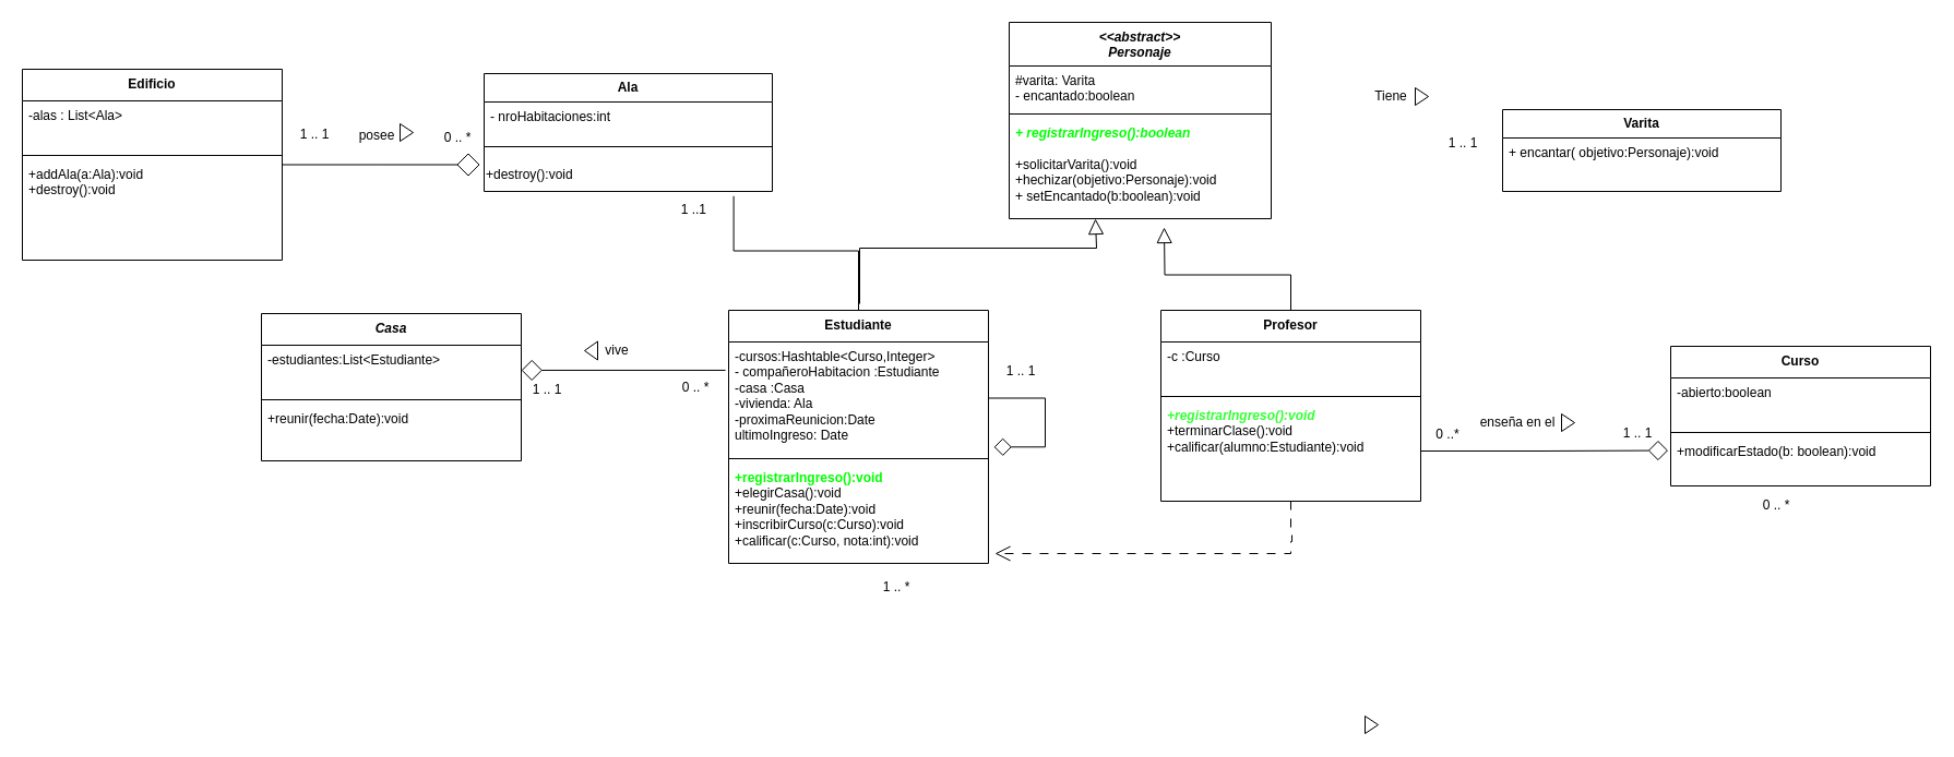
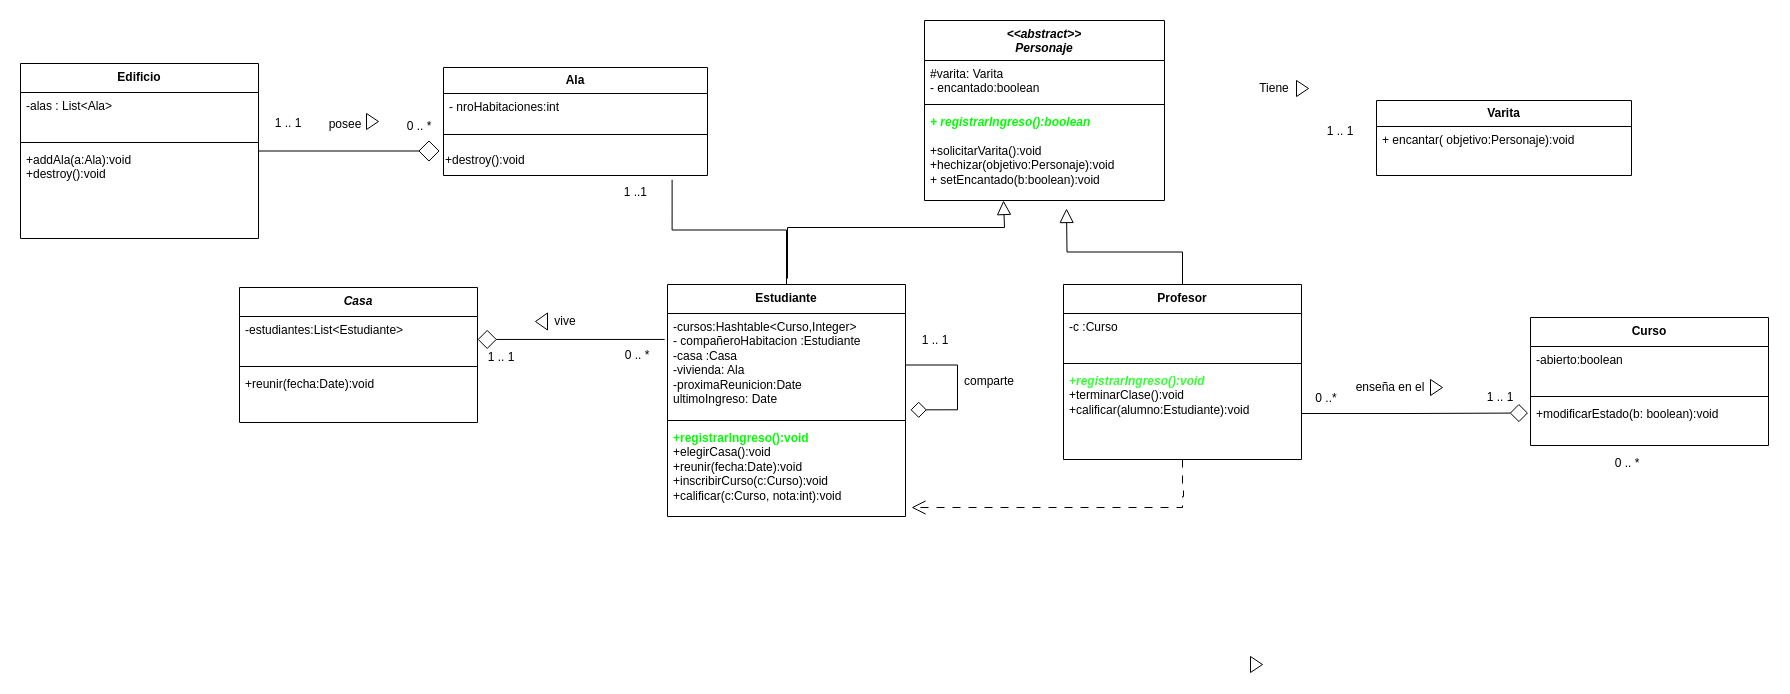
  <mxCell id="0" />
  <mxCell id="1" parent="0" />
  <mxCell id="2" value="&lt;div&gt;&lt;i&gt;&amp;lt;&amp;lt;abstract&amp;gt;&amp;gt;&lt;/i&gt;&lt;/div&gt;&lt;i&gt;Personaje&lt;/i&gt;" style="swimlane;fontStyle=1;align=center;verticalAlign=top;childLayout=stackLayout;horizontal=1;startSize=40;horizontalStack=0;resizeParent=1;resizeParentMax=0;resizeLast=0;collapsible=1;marginBottom=0;whiteSpace=wrap;html=1;" parent="1" vertex="1"><mxGeometry x="924" y="20" width="240" height="180" as="geometry" /></mxCell>
  <mxCell id="3" value="#varita: Varita&lt;div&gt;- encantado:boolean&lt;/div&gt;" style="text;strokeColor=none;fillColor=none;align=left;verticalAlign=top;spacingLeft=4;spacingRight=4;overflow=hidden;rotatable=0;points=[[0,0.5],[1,0.5]];portConstraint=eastwest;whiteSpace=wrap;html=1;" parent="2" vertex="1"><mxGeometry y="40" width="240" height="40" as="geometry" /></mxCell>
  <mxCell id="4" value="" style="line;strokeWidth=1;fillColor=none;align=left;verticalAlign=middle;spacingTop=-1;spacingLeft=3;spacingRight=3;rotatable=0;labelPosition=right;points=[];portConstraint=eastwest;strokeColor=inherit;" parent="2" vertex="1"><mxGeometry y="80" width="240" height="8" as="geometry" /></mxCell>
  <mxCell id="5" value="&lt;i&gt;&lt;b&gt;&lt;font color=&quot;#00ff00&quot;&gt;+ registrarIngreso():boolean&lt;/font&gt;&lt;/b&gt;&lt;/i&gt;&lt;div&gt;&lt;i&gt;&lt;br&gt;&lt;/i&gt;&lt;/div&gt;&lt;div&gt;+solicitarVarita():void&lt;/div&gt;&lt;div&gt;+hechizar(objetivo:Personaje):void&lt;/div&gt;&lt;div&gt;+ setEncantado(b:boolean):void&lt;/div&gt;" style="text;strokeColor=none;fillColor=none;align=left;verticalAlign=top;spacingLeft=4;spacingRight=4;overflow=hidden;rotatable=0;points=[[0,0.5],[1,0.5]];portConstraint=eastwest;whiteSpace=wrap;html=1;" parent="2" vertex="1"><mxGeometry y="88" width="240" height="92" as="geometry" /></mxCell>
  <mxCell id="6" style="edgeStyle=orthogonalEdgeStyle;rounded=0;orthogonalLoop=1;jettySize=auto;html=1;endArrow=block;endFill=0;endSize=12;" parent="1" edge="1"><mxGeometry relative="1" as="geometry"><mxPoint x="1003" y="200" as="targetPoint" /><Array as="points"><mxPoint x="787" y="227" /><mxPoint x="1004" y="227" /><mxPoint x="1004" y="200" /></Array><mxPoint x="787" y="278" as="sourcePoint" /></mxGeometry></mxCell>
  <mxCell id="7" value="&lt;div&gt;&lt;span style=&quot;background-color: initial;&quot;&gt;Estudiante&lt;/span&gt;&lt;br&gt;&lt;/div&gt;" style="swimlane;fontStyle=1;align=center;verticalAlign=top;childLayout=stackLayout;horizontal=1;startSize=29;horizontalStack=0;resizeParent=1;resizeParentMax=0;resizeLast=0;collapsible=1;marginBottom=0;whiteSpace=wrap;html=1;" parent="1" vertex="1"><mxGeometry x="667" y="284" width="238" height="232" as="geometry" /></mxCell>
  <mxCell id="8" style="edgeStyle=orthogonalEdgeStyle;rounded=0;orthogonalLoop=1;jettySize=auto;html=1;endArrow=diamond;endFill=0;endSize=14;" parent="7" source="9" edge="1"><mxGeometry relative="1" as="geometry"><mxPoint x="243" y="125.333" as="targetPoint" /><Array as="points"><mxPoint x="290" y="81" /><mxPoint x="290" y="125" /></Array></mxGeometry></mxCell>
  <mxCell id="9" value="-cursos:Hashtable&amp;lt;Curso,Integer&amp;gt;&lt;div&gt;- compañeroHabitacion :Estudiante&lt;/div&gt;&lt;div&gt;-casa :Casa&lt;/div&gt;&lt;div&gt;-vivienda: Ala&lt;/div&gt;&lt;div&gt;-proximaReunicion:Date&lt;/div&gt;&lt;div&gt;ultimoIngreso: Date&lt;/div&gt;" style="text;strokeColor=none;fillColor=none;align=left;verticalAlign=top;spacingLeft=4;spacingRight=4;overflow=hidden;rotatable=0;points=[[0,0.5],[1,0.5]];portConstraint=eastwest;whiteSpace=wrap;html=1;" parent="7" vertex="1"><mxGeometry y="29" width="238" height="103" as="geometry" /></mxCell>
  <mxCell id="10" value="" style="line;strokeWidth=1;fillColor=none;align=left;verticalAlign=middle;spacingTop=-1;spacingLeft=3;spacingRight=3;rotatable=0;labelPosition=right;points=[];portConstraint=eastwest;strokeColor=inherit;" parent="7" vertex="1"><mxGeometry y="132" width="238" height="8" as="geometry" /></mxCell>
  <mxCell id="11" value="&lt;div&gt;&lt;div&gt;&lt;font color=&quot;#00ff00&quot;&gt;&lt;b&gt;+registrarIngreso():void&lt;/b&gt;&lt;/font&gt;&lt;/div&gt;&lt;/div&gt;+elegirCasa():void&lt;div&gt;&lt;span style=&quot;background-color: initial;&quot;&gt;+reunir(fecha:Date):void&lt;/span&gt;&lt;br&gt;&lt;/div&gt;&lt;div&gt;+inscribirCurso(c:Curso):void&lt;/div&gt;&lt;div&gt;+calificar(c:Curso, nota:int):void&lt;/div&gt;" style="text;strokeColor=none;fillColor=none;align=left;verticalAlign=top;spacingLeft=4;spacingRight=4;overflow=hidden;rotatable=0;points=[[0,0.5],[1,0.5]];portConstraint=eastwest;whiteSpace=wrap;html=1;" parent="7" vertex="1"><mxGeometry y="140" width="238" height="92" as="geometry" /></mxCell>
  <mxCell id="12" value="&lt;b&gt;Varita&lt;/b&gt;" style="swimlane;fontStyle=0;childLayout=stackLayout;horizontal=1;startSize=26;fillColor=none;horizontalStack=0;resizeParent=1;resizeParentMax=0;resizeLast=0;collapsible=1;marginBottom=0;whiteSpace=wrap;html=1;" parent="1" vertex="1"><mxGeometry x="1376" y="100" width="255" height="75" as="geometry" /></mxCell>
  <mxCell id="13" value="+ encantar( objetivo:Personaje):void" style="text;strokeColor=none;fillColor=none;align=left;verticalAlign=top;spacingLeft=4;spacingRight=4;overflow=hidden;rotatable=0;points=[[0,0.5],[1,0.5]];portConstraint=eastwest;whiteSpace=wrap;html=1;" parent="12" vertex="1"><mxGeometry y="26" width="255" height="49" as="geometry" /></mxCell>
  <mxCell id="14" value="&lt;b&gt;Ala&lt;/b&gt;" style="swimlane;fontStyle=0;childLayout=stackLayout;horizontal=1;startSize=26;fillColor=none;horizontalStack=0;resizeParent=1;resizeParentMax=0;resizeLast=0;collapsible=1;marginBottom=0;whiteSpace=wrap;html=1;" parent="1" vertex="1"><mxGeometry x="443" y="67" width="264" height="108" as="geometry" /></mxCell>
  <mxCell id="15" value="- nroHabitaciones:int" style="text;strokeColor=none;fillColor=none;align=left;verticalAlign=top;spacingLeft=4;spacingRight=4;overflow=hidden;rotatable=0;points=[[0,0.5],[1,0.5]];portConstraint=eastwest;whiteSpace=wrap;html=1;" parent="14" vertex="1"><mxGeometry y="26" width="264" height="30" as="geometry" /></mxCell>
  <mxCell id="16" value="" style="line;strokeWidth=1;fillColor=none;align=left;verticalAlign=middle;spacingTop=-1;spacingLeft=3;spacingRight=3;rotatable=0;labelPosition=right;points=[];portConstraint=eastwest;strokeColor=inherit;" parent="14" vertex="1"><mxGeometry y="56" width="264" height="22" as="geometry" /></mxCell>
  <mxCell id="17" value="+destroy():void" style="text;html=1;align=left;verticalAlign=middle;whiteSpace=wrap;rounded=0;" parent="14" vertex="1"><mxGeometry y="78" width="264" height="30" as="geometry" /></mxCell>
  <mxCell id="18" value="&lt;div&gt;&lt;i style=&quot;background-color: initial;&quot;&gt;Casa&lt;/i&gt;&lt;br&gt;&lt;/div&gt;" style="swimlane;fontStyle=1;align=center;verticalAlign=top;childLayout=stackLayout;horizontal=1;startSize=29;horizontalStack=0;resizeParent=1;resizeParentMax=0;resizeLast=0;collapsible=1;marginBottom=0;whiteSpace=wrap;html=1;" parent="1" vertex="1"><mxGeometry x="239" y="287" width="238" height="135" as="geometry" /></mxCell>
  <mxCell id="19" value="-estudiantes:List&amp;lt;Estudiante&amp;gt;&lt;div&gt;&lt;br&gt;&lt;/div&gt;" style="text;strokeColor=none;fillColor=none;align=left;verticalAlign=top;spacingLeft=4;spacingRight=4;overflow=hidden;rotatable=0;points=[[0,0.5],[1,0.5]];portConstraint=eastwest;whiteSpace=wrap;html=1;" parent="18" vertex="1"><mxGeometry y="29" width="238" height="46" as="geometry" /></mxCell>
  <mxCell id="20" value="" style="line;strokeWidth=1;fillColor=none;align=left;verticalAlign=middle;spacingTop=-1;spacingLeft=3;spacingRight=3;rotatable=0;labelPosition=right;points=[];portConstraint=eastwest;strokeColor=inherit;" parent="18" vertex="1"><mxGeometry y="75" width="238" height="8" as="geometry" /></mxCell>
  <mxCell id="21" value="+reunir(fecha:Date):void" style="text;strokeColor=none;fillColor=none;align=left;verticalAlign=top;spacingLeft=4;spacingRight=4;overflow=hidden;rotatable=0;points=[[0,0.5],[1,0.5]];portConstraint=eastwest;whiteSpace=wrap;html=1;" parent="18" vertex="1"><mxGeometry y="83" width="238" height="52" as="geometry" /></mxCell>
  <mxCell id="22" style="edgeStyle=orthogonalEdgeStyle;rounded=0;orthogonalLoop=1;jettySize=auto;html=1;endArrow=block;endFill=0;endSize=12;" parent="1" source="24" edge="1"><mxGeometry relative="1" as="geometry"><mxPoint x="1066" y="208" as="targetPoint" /></mxGeometry></mxCell>
  <mxCell id="23" style="edgeStyle=orthogonalEdgeStyle;rounded=0;orthogonalLoop=1;jettySize=auto;html=1;dashed=1;dashPattern=8 8;endArrow=open;endFill=0;endSize=12;" parent="1" source="24" edge="1"><mxGeometry relative="1" as="geometry"><mxPoint x="911" y="507" as="targetPoint" /><Array as="points"><mxPoint x="1182" y="487" /><mxPoint x="1183" y="487" /><mxPoint x="1183" y="496" /><mxPoint x="1182" y="496" /></Array></mxGeometry></mxCell>
  <mxCell id="24" value="&lt;div&gt;&lt;span style=&quot;background-color: initial;&quot;&gt;Profesor&lt;/span&gt;&lt;br&gt;&lt;/div&gt;" style="swimlane;fontStyle=1;align=center;verticalAlign=top;childLayout=stackLayout;horizontal=1;startSize=29;horizontalStack=0;resizeParent=1;resizeParentMax=0;resizeLast=0;collapsible=1;marginBottom=0;whiteSpace=wrap;html=1;" parent="1" vertex="1"><mxGeometry x="1063" y="284" width="238" height="175" as="geometry" /></mxCell>
  <mxCell id="25" value="-c :Curso" style="text;strokeColor=none;fillColor=none;align=left;verticalAlign=top;spacingLeft=4;spacingRight=4;overflow=hidden;rotatable=0;points=[[0,0.5],[1,0.5]];portConstraint=eastwest;whiteSpace=wrap;html=1;" parent="24" vertex="1"><mxGeometry y="29" width="238" height="46" as="geometry" /></mxCell>
  <mxCell id="26" value="" style="line;strokeWidth=1;fillColor=none;align=left;verticalAlign=middle;spacingTop=-1;spacingLeft=3;spacingRight=3;rotatable=0;labelPosition=right;points=[];portConstraint=eastwest;strokeColor=inherit;" parent="24" vertex="1"><mxGeometry y="75" width="238" height="8" as="geometry" /></mxCell>
  <mxCell id="27" value="&lt;div&gt;&lt;i&gt;&lt;b&gt;&lt;font color=&quot;#33ff33&quot;&gt;+registrarIngreso():void&lt;/font&gt;&lt;/b&gt;&lt;/i&gt;&lt;/div&gt;&lt;div&gt;+terminarClase():void&lt;/div&gt;&lt;div&gt;+calificar(alumno:Estudiante):void&lt;/div&gt;" style="text;strokeColor=none;fillColor=none;align=left;verticalAlign=top;spacingLeft=4;spacingRight=4;overflow=hidden;rotatable=0;points=[[0,0.5],[1,0.5]];portConstraint=eastwest;whiteSpace=wrap;html=1;" parent="24" vertex="1"><mxGeometry y="83" width="238" height="92" as="geometry" /></mxCell>
  <mxCell id="28" value="&lt;div&gt;&lt;span style=&quot;background-color: initial;&quot;&gt;Curso&lt;/span&gt;&lt;br&gt;&lt;/div&gt;" style="swimlane;fontStyle=1;align=center;verticalAlign=top;childLayout=stackLayout;horizontal=1;startSize=29;horizontalStack=0;resizeParent=1;resizeParentMax=0;resizeLast=0;collapsible=1;marginBottom=0;whiteSpace=wrap;html=1;" parent="1" vertex="1"><mxGeometry x="1530" y="317" width="238" height="128" as="geometry" /></mxCell>
  <mxCell id="29" value="-abierto:boolean" style="text;strokeColor=none;fillColor=none;align=left;verticalAlign=top;spacingLeft=4;spacingRight=4;overflow=hidden;rotatable=0;points=[[0,0.5],[1,0.5]];portConstraint=eastwest;whiteSpace=wrap;html=1;" parent="28" vertex="1"><mxGeometry y="29" width="238" height="46" as="geometry" /></mxCell>
  <mxCell id="30" value="" style="line;strokeWidth=1;fillColor=none;align=left;verticalAlign=middle;spacingTop=-1;spacingLeft=3;spacingRight=3;rotatable=0;labelPosition=right;points=[];portConstraint=eastwest;strokeColor=inherit;" parent="28" vertex="1"><mxGeometry y="75" width="238" height="8" as="geometry" /></mxCell>
  <mxCell id="31" value="+modificarEstado(b: boolean):void" style="text;strokeColor=none;fillColor=none;align=left;verticalAlign=top;spacingLeft=4;spacingRight=4;overflow=hidden;rotatable=0;points=[[0,0.5],[1,0.5]];portConstraint=eastwest;whiteSpace=wrap;html=1;" parent="28" vertex="1"><mxGeometry y="83" width="238" height="45" as="geometry" /></mxCell>
  <mxCell id="32" style="edgeStyle=orthogonalEdgeStyle;rounded=0;orthogonalLoop=1;jettySize=auto;html=1;entryX=-0.01;entryY=0.278;entryDx=0;entryDy=0;entryPerimeter=0;endArrow=diamond;endFill=0;endSize=16;" parent="1" source="27" target="31" edge="1"><mxGeometry relative="1" as="geometry" /></mxCell>
  <mxCell id="33" value="1 .. 1" style="text;html=1;align=center;verticalAlign=middle;whiteSpace=wrap;rounded=0;" parent="1" vertex="1"><mxGeometry x="1470" y="382" width="60" height="30" as="geometry" /></mxCell>
  <mxCell id="34" value="0 ..*" style="text;html=1;align=center;verticalAlign=middle;whiteSpace=wrap;rounded=0;" parent="1" vertex="1"><mxGeometry x="1296" y="383" width="60" height="30" as="geometry" /></mxCell>
  <mxCell id="35" value="enseña en el" style="text;html=1;align=center;verticalAlign=middle;whiteSpace=wrap;rounded=0;" parent="1" vertex="1"><mxGeometry x="1350" y="372" width="80" height="30" as="geometry" /></mxCell>
  <mxCell id="36" value="" style="triangle;whiteSpace=wrap;html=1;" parent="1" vertex="1"><mxGeometry x="1430" y="379" width="12" height="16" as="geometry" /></mxCell>
  <mxCell id="37" value="1 .. 1" style="text;html=1;align=center;verticalAlign=middle;whiteSpace=wrap;rounded=0;" parent="1" vertex="1"><mxGeometry x="1310" y="116" width="60" height="30" as="geometry" /></mxCell>
  <mxCell id="38" value="Tiene" style="text;html=1;align=center;verticalAlign=middle;whiteSpace=wrap;rounded=0;" parent="1" vertex="1"><mxGeometry x="1244" y="73" width="60" height="30" as="geometry" /></mxCell>
  <mxCell id="39" value="" style="triangle;whiteSpace=wrap;html=1;" parent="1" vertex="1"><mxGeometry x="1296" y="80" width="12" height="16" as="geometry" /></mxCell>
  <mxCell id="40" value="0 .. *" style="text;html=1;align=center;verticalAlign=middle;whiteSpace=wrap;rounded=0;" parent="1" vertex="1"><mxGeometry x="1597" y="448" width="60" height="30" as="geometry" /></mxCell>
  <mxCell id="41" value="1 .. 1" style="text;html=1;align=center;verticalAlign=middle;whiteSpace=wrap;rounded=0;" parent="1" vertex="1"><mxGeometry x="905" y="325" width="60" height="30" as="geometry" /></mxCell>
+ <mxCell id="42" value="comparte" style="text;html=1;align=center;verticalAlign=middle;whiteSpace=wrap;rounded=0;" parent="1" vertex="1"><mxGeometry x="959" y="366" width="60" height="30" as="geometry" /></mxCell>
  <mxCell id="43" value="0 .. *" style="text;html=1;align=center;verticalAlign=middle;whiteSpace=wrap;rounded=0;" parent="1" vertex="1"><mxGeometry x="607" y="339.5" width="60" height="30" as="geometry" /></mxCell>
  <mxCell id="44" style="edgeStyle=orthogonalEdgeStyle;rounded=0;orthogonalLoop=1;jettySize=auto;html=1;entryX=-0.012;entryY=0.252;entryDx=0;entryDy=0;entryPerimeter=0;endArrow=none;endFill=0;startArrow=diamond;startFill=0;endSize=17;targetPerimeterSpacing=10;startSize=17;" parent="1" source="19" target="9" edge="1"><mxGeometry relative="1" as="geometry" /></mxCell>
  <mxCell id="45" value="1 .. 1" style="text;html=1;align=center;verticalAlign=middle;whiteSpace=wrap;rounded=0;" parent="1" vertex="1"><mxGeometry x="471" y="342" width="60" height="30" as="geometry" /></mxCell>
  <mxCell id="46" value="vive" style="text;html=1;align=center;verticalAlign=middle;whiteSpace=wrap;rounded=0;" parent="1" vertex="1"><mxGeometry x="535" y="306" width="60" height="30" as="geometry" /></mxCell>
  <mxCell id="47" value="" style="triangle;whiteSpace=wrap;html=1;rotation=-180;" parent="1" vertex="1"><mxGeometry x="535" y="312.5" width="12" height="17" as="geometry" /></mxCell>
  <mxCell id="48" style="edgeStyle=orthogonalEdgeStyle;rounded=0;orthogonalLoop=1;jettySize=auto;html=1;endArrow=diamond;endFill=0;endSize=19;" parent="1" source="49" edge="1"><mxGeometry relative="1" as="geometry"><mxPoint x="439.167" y="150.5" as="targetPoint" /></mxGeometry></mxCell>
  <mxCell id="49" value="&lt;div&gt;&lt;span style=&quot;background-color: initial;&quot;&gt;Edificio&lt;/span&gt;&lt;br&gt;&lt;/div&gt;" style="swimlane;fontStyle=1;align=center;verticalAlign=top;childLayout=stackLayout;horizontal=1;startSize=29;horizontalStack=0;resizeParent=1;resizeParentMax=0;resizeLast=0;collapsible=1;marginBottom=0;whiteSpace=wrap;html=1;" parent="1" vertex="1"><mxGeometry x="20" y="63" width="238" height="175" as="geometry" /></mxCell>
  <mxCell id="50" value="-alas : List&amp;lt;Ala&amp;gt;" style="text;strokeColor=none;fillColor=none;align=left;verticalAlign=top;spacingLeft=4;spacingRight=4;overflow=hidden;rotatable=0;points=[[0,0.5],[1,0.5]];portConstraint=eastwest;whiteSpace=wrap;html=1;" parent="49" vertex="1"><mxGeometry y="29" width="238" height="46" as="geometry" /></mxCell>
  <mxCell id="51" value="" style="line;strokeWidth=1;fillColor=none;align=left;verticalAlign=middle;spacingTop=-1;spacingLeft=3;spacingRight=3;rotatable=0;labelPosition=right;points=[];portConstraint=eastwest;strokeColor=inherit;" parent="49" vertex="1"><mxGeometry y="75" width="238" height="8" as="geometry" /></mxCell>
  <mxCell id="52" value="+addAla(a:Ala):void&lt;div&gt;+destroy():void&lt;/div&gt;" style="text;strokeColor=none;fillColor=none;align=left;verticalAlign=top;spacingLeft=4;spacingRight=4;overflow=hidden;rotatable=0;points=[[0,0.5],[1,0.5]];portConstraint=eastwest;whiteSpace=wrap;html=1;" parent="49" vertex="1"><mxGeometry y="83" width="238" height="92" as="geometry" /></mxCell>
  <mxCell id="53" value="0 .. *" style="text;html=1;align=center;verticalAlign=middle;whiteSpace=wrap;rounded=0;" parent="1" vertex="1"><mxGeometry x="389" y="111" width="60" height="30" as="geometry" /></mxCell>
  <mxCell id="54" value="posee" style="text;html=1;align=center;verticalAlign=middle;whiteSpace=wrap;rounded=0;" parent="1" vertex="1"><mxGeometry x="315" y="109" width="60" height="30" as="geometry" /></mxCell>
  <mxCell id="55" value="" style="triangle;whiteSpace=wrap;html=1;" parent="1" vertex="1"><mxGeometry x="366" y="113" width="12" height="16" as="geometry" /></mxCell>
  <mxCell id="56" value="1 .. 1" style="text;html=1;align=center;verticalAlign=middle;whiteSpace=wrap;rounded=0;" parent="1" vertex="1"><mxGeometry x="258" y="108" width="60" height="30" as="geometry" /></mxCell>
- <mxCell id="57" value="1 .. *" style="text;html=1;align=center;verticalAlign=middle;whiteSpace=wrap;rounded=0;" parent="1" vertex="1"><mxGeometry x="791" y="523" width="60" height="30" as="geometry" /></mxCell>
  <mxCell id="58" value="" style="triangle;whiteSpace=wrap;html=1;" parent="1" vertex="1"><mxGeometry x="1250" y="656" width="12" height="16" as="geometry" /></mxCell>
  <mxCell id="59" style="edgeStyle=orthogonalEdgeStyle;rounded=0;orthogonalLoop=1;jettySize=auto;html=1;entryX=0.866;entryY=1.144;entryDx=0;entryDy=0;entryPerimeter=0;endArrow=none;endFill=0;" parent="1" source="7" target="17" edge="1"><mxGeometry relative="1" as="geometry" /></mxCell>
  <mxCell id="60" value="1 ..1&amp;nbsp;" style="text;html=1;align=center;verticalAlign=middle;whiteSpace=wrap;rounded=0;" parent="1" vertex="1"><mxGeometry x="607" y="177" width="60" height="30" as="geometry" /></mxCell>
